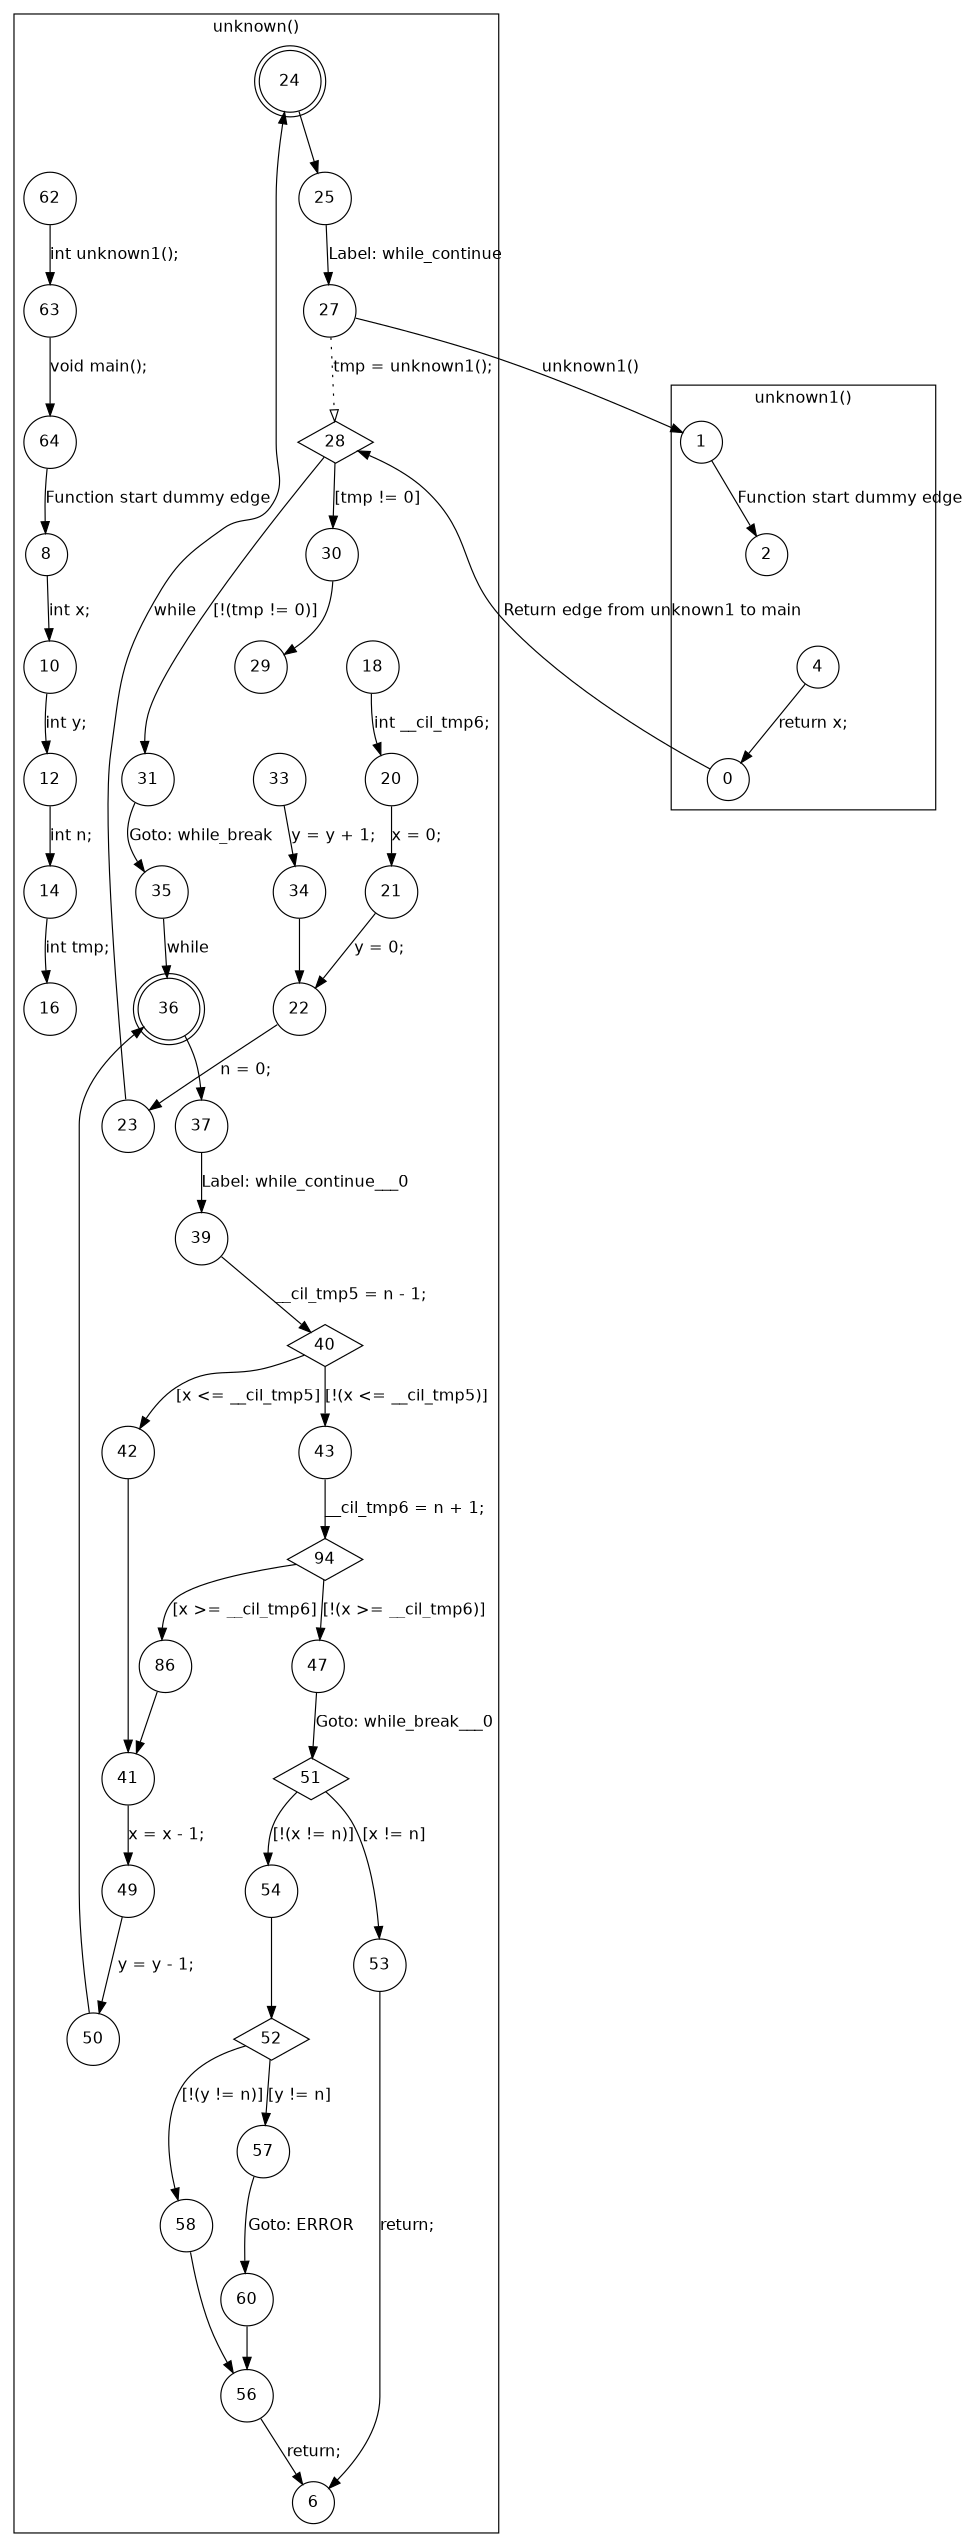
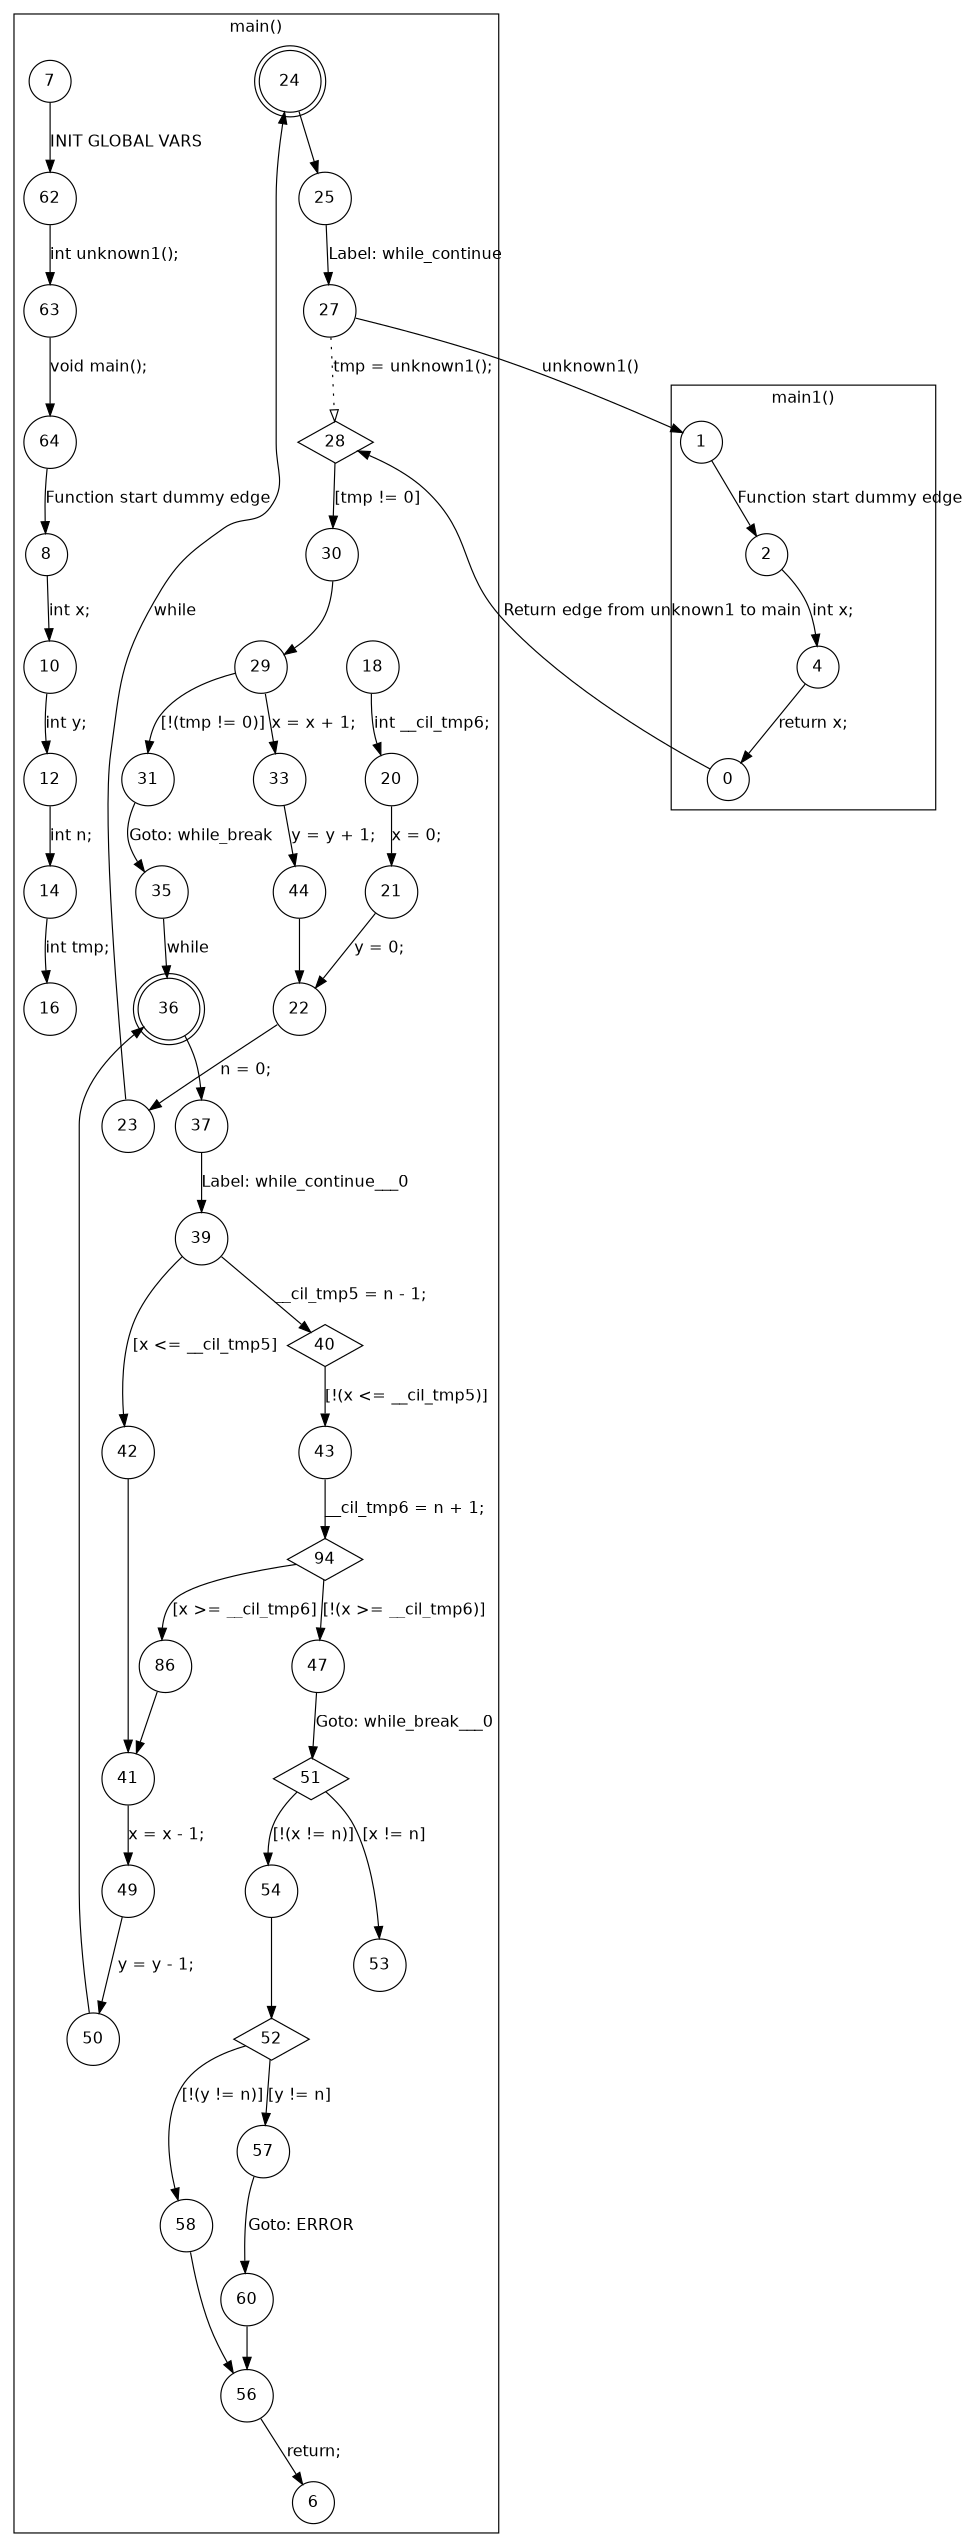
  digraph {
    fontname="DejaVu Sans"
    node [fontname="DejaVu Sans" shape=circle]
    edge [fontname="DejaVu Sans"]
    1
    2
    4
    0
    24 [shape=doublecircle]
    25
    28 [shape=diamond]
    31
    30
    36 [shape=doublecircle]
    37
    40 [shape=diamond]
    43
    42
    n15 [label=94 shape=diamond]
    47
    n17 [label=86]
    51 [shape=diamond]
    54
    53
    52 [shape=diamond]
    58
    57
+   7
    62
    63
    64
    8
    10
    12
    14
    16
    18
    20
    21
    22
    23
    27
    35
    29
    33
-   34
+   34 [label=44]
    39
    41
    49
    50
    6
    56
    60
    subgraph cluster_1 {
-     label="unknown1()"
+     label="main1()"
      1
      2
      4
      0
    }
    subgraph cluster_2 {
-     label="unknown()"
+     label="main()"
      24
      25
      28
      31
      30
      36
      37
      40
      43
      42
      n15
      47
      n17
      51
      54
      53
      52
      58
      57
+     7
      62
      63
      64
      8
      10
      12
      14
      16
      18
      20
      21
      22
      23
      27
      35
      29
      33
      34
      39
      41
      49
      50
      6
      56
      60
    }
    1 -> 2 [label="Function start dummy edge"]
+   2 -> 4 [label="int x;"]
    4 -> 0 [label="return x;"]
    0 -> 28 [label="Return edge from unknown1 to main"]
    24 -> 25
    25 -> 27 [label="Label: while_continue"]
-   28 -> 31 [label="[!(tmp != 0)]"]
+   29 -> 31 [label="[!(tmp != 0)]"]
    28 -> 30 [label="[tmp != 0]"]
    31 -> 35 [label="Goto: while_break"]
    30 -> 29
    36 -> 37
    37 -> 39 [label="Label: while_continue___0"]
    40 -> 43 [label="[!(x <= __cil_tmp5)]"]
-   40 -> 42 [label="[x <= __cil_tmp5]"]
+   39 -> 42 [label="[x <= __cil_tmp5]"]
    43 -> n15 [label="__cil_tmp6 = n + 1;"]
    42 -> 41
    n15 -> 47 [label="[!(x >= __cil_tmp6)]"]
    n15 -> n17 [label="[x >= __cil_tmp6]"]
    47 -> 51 [label="Goto: while_break___0"]
    n17 -> 41
    51 -> 54 [label="[!(x != n)]"]
    51 -> 53 [label="[x != n]"]
    54 -> 52
-   53 -> 6 [label="return;"]
    52 -> 58 [label="[!(y != n)]"]
    52 -> 57 [label="[y != n]"]
    58 -> 56
    57 -> 60 [label="Goto: ERROR"]
+   7 -> 62 [label="INIT GLOBAL VARS"]
    62 -> 63 [label="int unknown1();"]
    63 -> 64 [label="void main();"]
    64 -> 8 [label="Function start dummy edge"]
    8 -> 10 [label="int x;"]
    10 -> 12 [label="int y;"]
    12 -> 14 [label="int n;"]
    14 -> 16 [label="int tmp;"]
    18 -> 20 [label="int __cil_tmp6;"]
    20 -> 21 [label="x = 0;"]
    21 -> 22 [label="y = 0;"]
    22 -> 23 [label="n = 0;"]
    23 -> 24 [label=while]
    27 -> 1 [label="unknown1()"]
    27 -> 28 [arrowhead=empty label="tmp = unknown1();" style=dotted]
    35 -> 36 [label=while]
+   29 -> 33 [label="x = x + 1;"]
    33 -> 34 [label="y = y + 1;"]
    34 -> 22
    39 -> 40 [label="__cil_tmp5 = n - 1;"]
    41 -> 49 [label="x = x - 1;"]
    49 -> 50 [label="y = y - 1;"]
    50 -> 36
    56 -> 6 [label="return;"]
    60 -> 56
  }
